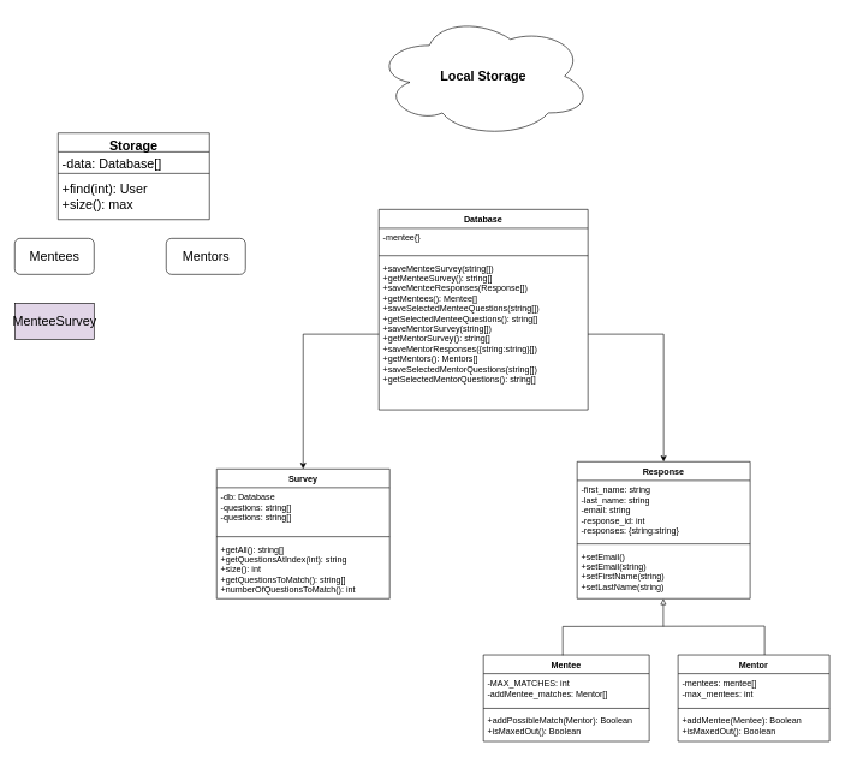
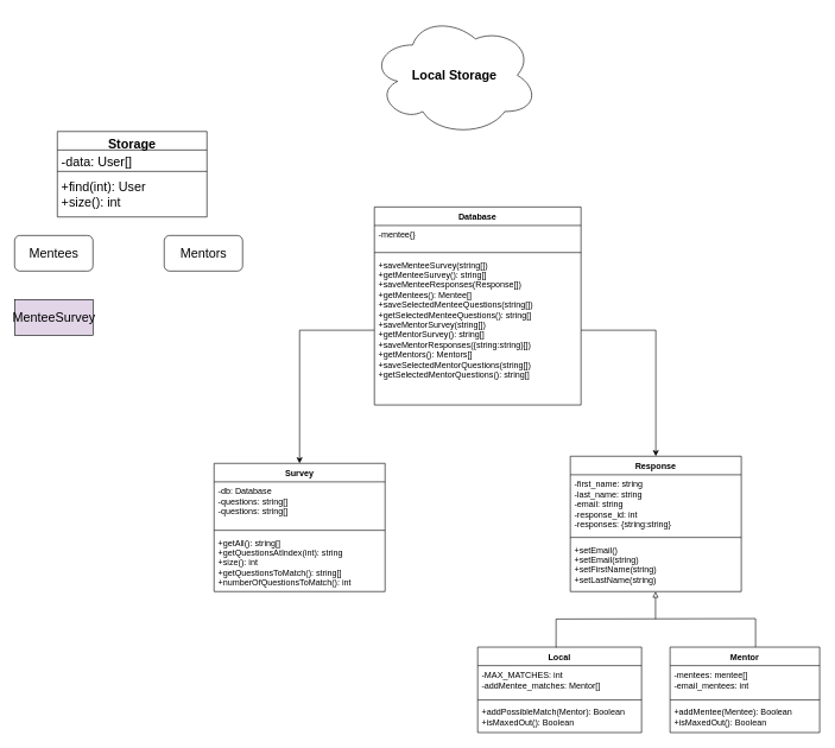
  <mxCell id="0" />
  <mxCell id="1" parent="0" />
  <mxCell id="2" value="Database" style="swimlane;fontStyle=1;align=center;verticalAlign=top;childLayout=stackLayout;horizontal=1;startSize=26;horizontalStack=0;resizeParent=1;resizeParentMax=0;resizeLast=0;collapsible=1;marginBottom=0;" vertex="1" parent="1"><mxGeometry x="525" y="290" width="290" height="278" as="geometry" /></mxCell>
  <mxCell id="3" value="-mentee{}" style="text;strokeColor=none;fillColor=none;align=left;verticalAlign=top;spacingLeft=4;spacingRight=4;overflow=hidden;rotatable=0;points=[[0,0.5],[1,0.5]];portConstraint=eastwest;" vertex="1" parent="2"><mxGeometry y="26" width="290" height="34" as="geometry" /></mxCell>
  <mxCell id="4" value="" style="line;strokeWidth=1;fillColor=none;align=left;verticalAlign=middle;spacingTop=-1;spacingLeft=3;spacingRight=3;rotatable=0;labelPosition=right;points=[];portConstraint=eastwest;strokeColor=inherit;" vertex="1" parent="2"><mxGeometry y="60" width="290" height="8" as="geometry" /></mxCell>
  <mxCell id="5" value="+saveMenteeSurvey(string[])&#10;+getMenteeSurvey(): string[]&#10;+saveMenteeResponses(Response[])&#10;+getMentees(): Mentee[]&#10;+saveSelectedMenteeQuestions(string[])&#10;+getSelectedMenteeQuestions(): string[]&#10;+saveMentorSurvey(string[])&#10;+getMentorSurvey(): string[]&#10;+saveMentorResponses({string:string}[])&#10;+getMentors(): Mentors[]&#10;+saveSelectedMentorQuestions(string[])&#10;+getSelectedMentorQuestions(): string[]" style="text;strokeColor=none;fillColor=none;align=left;verticalAlign=top;spacingLeft=4;spacingRight=4;overflow=hidden;rotatable=0;points=[[0,0.5],[1,0.5]];portConstraint=eastwest;" vertex="1" parent="2"><mxGeometry y="68" width="290" height="210" as="geometry" /></mxCell>
  <mxCell id="6" value="Survey" style="swimlane;fontStyle=1;align=center;verticalAlign=top;childLayout=stackLayout;horizontal=1;startSize=26;horizontalStack=0;resizeParent=1;resizeParentMax=0;resizeLast=0;collapsible=1;marginBottom=0;" vertex="1" parent="1"><mxGeometry x="300" y="650" width="240" height="180" as="geometry" /></mxCell>
  <mxCell id="7" value="-db: Database&#10;-questions: string[]&#10;-questions: string[]&#10;" style="text;strokeColor=none;fillColor=none;align=left;verticalAlign=top;spacingLeft=4;spacingRight=4;overflow=hidden;rotatable=0;points=[[0,0.5],[1,0.5]];portConstraint=eastwest;" vertex="1" parent="6"><mxGeometry y="26" width="240" height="64" as="geometry" /></mxCell>
  <mxCell id="8" value="" style="line;strokeWidth=1;fillColor=none;align=left;verticalAlign=middle;spacingTop=-1;spacingLeft=3;spacingRight=3;rotatable=0;labelPosition=right;points=[];portConstraint=eastwest;strokeColor=inherit;" vertex="1" parent="6"><mxGeometry y="90" width="240" height="8" as="geometry" /></mxCell>
  <mxCell id="9" value="+getAll(): string[]&#10;+getQuestionsAtIndex(int): string&#10;+size(): int&#10;+getQuestionsToMatch(): string[]&#10;+numberOfQuestionsToMatch(): int" style="text;strokeColor=none;fillColor=none;align=left;verticalAlign=top;spacingLeft=4;spacingRight=4;overflow=hidden;rotatable=0;points=[[0,0.5],[1,0.5]];portConstraint=eastwest;" vertex="1" parent="6"><mxGeometry y="98" width="240" height="82" as="geometry" /></mxCell>
  <mxCell id="10" value="Response" style="swimlane;fontStyle=1;align=center;verticalAlign=top;childLayout=stackLayout;horizontal=1;startSize=26;horizontalStack=0;resizeParent=1;resizeParentMax=0;resizeLast=0;collapsible=1;marginBottom=0;" vertex="1" parent="1"><mxGeometry x="800" y="640" width="240" height="190" as="geometry" /></mxCell>
  <mxCell id="11" value="-first_name: string&#10;-last_name: string&#10;-email: string&#10;-response_id: int&#10;-responses: {string:string}&#10;" style="text;strokeColor=none;fillColor=none;align=left;verticalAlign=top;spacingLeft=4;spacingRight=4;overflow=hidden;rotatable=0;points=[[0,0.5],[1,0.5]];portConstraint=eastwest;" vertex="1" parent="10"><mxGeometry y="26" width="240" height="84" as="geometry" /></mxCell>
  <mxCell id="12" value="" style="line;strokeWidth=1;fillColor=none;align=left;verticalAlign=middle;spacingTop=-1;spacingLeft=3;spacingRight=3;rotatable=0;labelPosition=right;points=[];portConstraint=eastwest;strokeColor=inherit;" vertex="1" parent="10"><mxGeometry y="110" width="240" height="8" as="geometry" /></mxCell>
  <mxCell id="13" value="+setEmail()&#10;+setEmail(string)&#10;+setFirstName(string)&#10;+setLastName(string)&#10;" style="text;strokeColor=none;fillColor=none;align=left;verticalAlign=top;spacingLeft=4;spacingRight=4;overflow=hidden;rotatable=0;points=[[0,0.5],[1,0.5]];portConstraint=eastwest;" vertex="1" parent="10"><mxGeometry y="118" width="240" height="72" as="geometry" /></mxCell>
- <mxCell id="14" value="Mentee" style="swimlane;fontStyle=1;align=center;verticalAlign=top;childLayout=stackLayout;horizontal=1;startSize=26;horizontalStack=0;resizeParent=1;resizeParentMax=0;resizeLast=0;collapsible=1;marginBottom=0;" vertex="1" parent="1"><mxGeometry x="670" y="908" width="230" height="120" as="geometry" /></mxCell>
+ <mxCell id="14" value="Local" style="swimlane;fontStyle=1;align=center;verticalAlign=top;childLayout=stackLayout;horizontal=1;startSize=26;horizontalStack=0;resizeParent=1;resizeParentMax=0;resizeLast=0;collapsible=1;marginBottom=0;" vertex="1" parent="1"><mxGeometry x="670" y="908" width="230" height="120" as="geometry" /></mxCell>
  <mxCell id="15" value="-MAX_MATCHES: int&#10;-addMentee_matches: Mentor[]&#10;" style="text;strokeColor=none;fillColor=none;align=left;verticalAlign=top;spacingLeft=4;spacingRight=4;overflow=hidden;rotatable=0;points=[[0,0.5],[1,0.5]];portConstraint=eastwest;" vertex="1" parent="14"><mxGeometry y="26" width="230" height="44" as="geometry" /></mxCell>
  <mxCell id="16" value="" style="line;strokeWidth=1;fillColor=none;align=left;verticalAlign=middle;spacingTop=-1;spacingLeft=3;spacingRight=3;rotatable=0;labelPosition=right;points=[];portConstraint=eastwest;strokeColor=inherit;" vertex="1" parent="14"><mxGeometry y="70" width="230" height="8" as="geometry" /></mxCell>
  <mxCell id="17" value="+addPossibleMatch(Mentor): Boolean&#10;+isMaxedOut(): Boolean" style="text;strokeColor=none;fillColor=none;align=left;verticalAlign=top;spacingLeft=4;spacingRight=4;overflow=hidden;rotatable=0;points=[[0,0.5],[1,0.5]];portConstraint=eastwest;" vertex="1" parent="14"><mxGeometry y="78" width="230" height="42" as="geometry" /></mxCell>
  <mxCell id="18" value="Mentor" style="swimlane;fontStyle=1;align=center;verticalAlign=top;childLayout=stackLayout;horizontal=1;startSize=26;horizontalStack=0;resizeParent=1;resizeParentMax=0;resizeLast=0;collapsible=1;marginBottom=0;" vertex="1" parent="1"><mxGeometry x="940" y="908" width="210" height="120" as="geometry" /></mxCell>
- <mxCell id="19" value="-mentees: mentee[]&#10;-max_mentees: int" style="text;strokeColor=none;fillColor=none;align=left;verticalAlign=top;spacingLeft=4;spacingRight=4;overflow=hidden;rotatable=0;points=[[0,0.5],[1,0.5]];portConstraint=eastwest;" vertex="1" parent="18"><mxGeometry y="26" width="210" height="44" as="geometry" /></mxCell>
+ <mxCell id="19" value="-mentees: mentee[]&#10;-email_mentees: int" style="text;strokeColor=none;fillColor=none;align=left;verticalAlign=top;spacingLeft=4;spacingRight=4;overflow=hidden;rotatable=0;points=[[0,0.5],[1,0.5]];portConstraint=eastwest;" vertex="1" parent="18"><mxGeometry y="26" width="210" height="44" as="geometry" /></mxCell>
  <mxCell id="20" value="" style="line;strokeWidth=1;fillColor=none;align=left;verticalAlign=middle;spacingTop=-1;spacingLeft=3;spacingRight=3;rotatable=0;labelPosition=right;points=[];portConstraint=eastwest;strokeColor=inherit;" vertex="1" parent="18"><mxGeometry y="70" width="210" height="8" as="geometry" /></mxCell>
  <mxCell id="21" value="+addMentee(Mentee): Boolean&#10;+isMaxedOut(): Boolean" style="text;strokeColor=none;fillColor=none;align=left;verticalAlign=top;spacingLeft=4;spacingRight=4;overflow=hidden;rotatable=0;points=[[0,0.5],[1,0.5]];portConstraint=eastwest;" vertex="1" parent="18"><mxGeometry y="78" width="210" height="42" as="geometry" /></mxCell>
  <mxCell id="22" style="edgeStyle=elbowEdgeStyle;rounded=0;orthogonalLoop=1;jettySize=auto;html=1;exitX=0.5;exitY=0;exitDx=0;exitDy=0;endArrow=none;endFill=0;" edge="1" parent="1"><mxGeometry relative="1" as="geometry"><mxPoint x="780.143" y="868.57" as="targetPoint" /><mxPoint x="780" y="908.57" as="sourcePoint" /></mxGeometry></mxCell>
  <mxCell id="23" style="edgeStyle=elbowEdgeStyle;rounded=0;orthogonalLoop=1;jettySize=auto;html=1;exitX=0.5;exitY=0;exitDx=0;exitDy=0;endArrow=none;endFill=0;" edge="1" parent="1"><mxGeometry relative="1" as="geometry"><mxPoint x="1060.143" y="868" as="targetPoint" /><mxPoint x="1060" y="908" as="sourcePoint" /></mxGeometry></mxCell>
  <mxCell id="24" value="" style="endArrow=none;html=1;rounded=0;" edge="1" parent="1"><mxGeometry width="50" height="50" relative="1" as="geometry"><mxPoint x="780" y="868.57" as="sourcePoint" /><mxPoint x="1060" y="868" as="targetPoint" /></mxGeometry></mxCell>
  <mxCell id="25" value="" style="endArrow=block;html=1;rounded=0;entryX=0.5;entryY=0.993;entryDx=0;entryDy=0;entryPerimeter=0;endFill=0;" edge="1" parent="1"><mxGeometry width="50" height="50" relative="1" as="geometry"><mxPoint x="919.62" y="868.57" as="sourcePoint" /><mxPoint x="919.62" y="829.996" as="targetPoint" /></mxGeometry></mxCell>
- <mxCell id="26" value="&lt;b&gt;&lt;font style=&quot;font-size: 18px;&quot;&gt;Local Storage&lt;/font&gt;&lt;/b&gt;" style="ellipse;shape=cloud;whiteSpace=wrap;html=1;" vertex="1" parent="1"><mxGeometry x="520" y="20" width="300" height="170" as="geometry" /></mxCell>
+ <mxCell id="26" value="&lt;b&gt;&lt;font style=&quot;font-size: 18px;&quot;&gt;Local Storage&lt;/font&gt;&lt;/b&gt;" style="ellipse;shape=cloud;whiteSpace=wrap;html=1;" vertex="1" parent="1"><mxGeometry x="520" y="20" width="235" height="170" as="geometry" /></mxCell>
  <mxCell id="27" style="rounded=0;orthogonalLoop=1;jettySize=auto;html=1;exitX=1;exitY=0.5;exitDx=0;exitDy=0;entryX=0.5;entryY=0;entryDx=0;entryDy=0;fontSize=18;startArrow=none;startFill=0;endArrow=classic;endFill=1;edgeStyle=orthogonalEdgeStyle;" edge="1" parent="1" source="5" target="10"><mxGeometry relative="1" as="geometry" /></mxCell>
  <mxCell id="28" style="edgeStyle=orthogonalEdgeStyle;rounded=0;orthogonalLoop=1;jettySize=auto;html=1;exitX=0;exitY=0.5;exitDx=0;exitDy=0;fontSize=18;startArrow=none;startFill=0;endArrow=classic;endFill=1;" edge="1" parent="1" source="5" target="6"><mxGeometry relative="1" as="geometry" /></mxCell>
  <mxCell id="29" value="Storage" style="swimlane;fontStyle=1;align=center;verticalAlign=top;childLayout=stackLayout;horizontal=1;startSize=26;horizontalStack=0;resizeParent=1;resizeParentMax=0;resizeLast=0;collapsible=1;marginBottom=0;fontSize=18;" vertex="1" parent="1"><mxGeometry x="80" y="184" width="210" height="120" as="geometry" /></mxCell>
- <mxCell id="30" value="-data: Database[]" style="text;strokeColor=none;fillColor=none;align=left;verticalAlign=top;spacingLeft=4;spacingRight=4;overflow=hidden;rotatable=0;points=[[0,0.5],[1,0.5]];portConstraint=eastwest;fontSize=18;" vertex="1" parent="29"><mxGeometry y="26" width="210" height="26" as="geometry" /></mxCell>
+ <mxCell id="30" value="-data: User[]" style="text;strokeColor=none;fillColor=none;align=left;verticalAlign=top;spacingLeft=4;spacingRight=4;overflow=hidden;rotatable=0;points=[[0,0.5],[1,0.5]];portConstraint=eastwest;fontSize=18;" vertex="1" parent="29"><mxGeometry y="26" width="210" height="26" as="geometry" /></mxCell>
  <mxCell id="31" value="" style="line;strokeWidth=1;fillColor=none;align=left;verticalAlign=middle;spacingTop=-1;spacingLeft=3;spacingRight=3;rotatable=0;labelPosition=right;points=[];portConstraint=eastwest;strokeColor=inherit;fontSize=18;" vertex="1" parent="29"><mxGeometry y="52" width="210" height="8" as="geometry" /></mxCell>
- <mxCell id="32" value="+find(int): User&#10;+size(): max" style="text;strokeColor=none;fillColor=none;align=left;verticalAlign=top;spacingLeft=4;spacingRight=4;overflow=hidden;rotatable=0;points=[[0,0.5],[1,0.5]];portConstraint=eastwest;fontSize=18;" vertex="1" parent="29"><mxGeometry y="60" width="210" height="60" as="geometry" /></mxCell>
+ <mxCell id="32" value="+find(int): User&#10;+size(): int" style="text;strokeColor=none;fillColor=none;align=left;verticalAlign=top;spacingLeft=4;spacingRight=4;overflow=hidden;rotatable=0;points=[[0,0.5],[1,0.5]];portConstraint=eastwest;fontSize=18;" vertex="1" parent="29"><mxGeometry y="60" width="210" height="60" as="geometry" /></mxCell>
  <mxCell id="33" value="Mentors" style="html=1;fontSize=18;rounded=1;" vertex="1" parent="1"><mxGeometry x="230" y="330" width="110" height="50" as="geometry" /></mxCell>
  <mxCell id="34" value="Mentees" style="html=1;fontSize=18;rounded=1;" vertex="1" parent="1"><mxGeometry x="20" y="330" width="110" height="50" as="geometry" /></mxCell>
  <mxCell id="35" value="MenteeSurvey" style="html=1;fontSize=18;fillColor=#e1d5e7;" vertex="1" parent="1"><mxGeometry x="20" y="420" width="110" height="50" as="geometry" /></mxCell>
